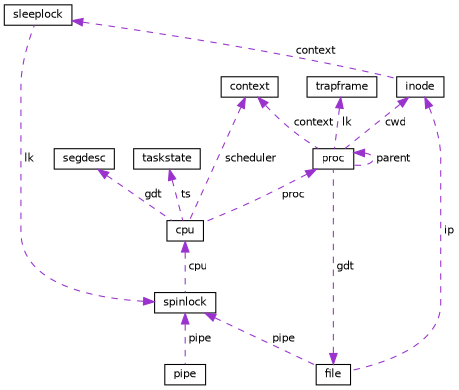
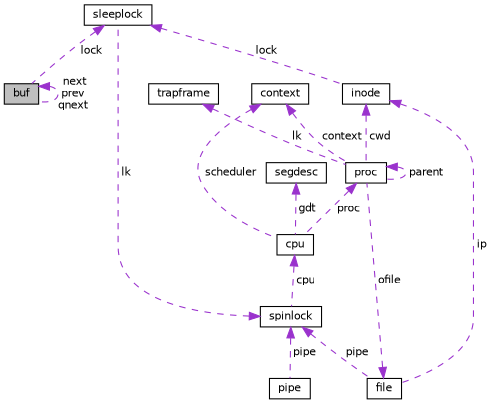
  digraph {
    node [color=black fillcolor=white fontname=Helvetica fontsize=10 shape=record style=filled]
    edge [color=darkorchid3 dir=back fontname=Helvetica fontsize=10 labelfontname=Helvetica labelfontsize=10 style=dashed]
+   n1 [fillcolor=grey75 fontcolor=black height=0.2 label=buf width=0.4]
    n2 [height=0.2 label=sleeplock width=0.4]
    n3 [height=0.2 label=inode width=0.4]
    n4 [height=0.2 label=proc width=0.4]
    n5 [height=0.2 label=file width=0.4]
    n6 [height=0.2 label=spinlock width=0.4]
    n7 [height=0.2 label=pipe width=0.4]
    n8 [height=0.2 label=cpu width=0.4]
    n9 [height=0.2 label=segdesc width=0.4]
    n10 [height=0.2 label=context width=0.4]
    n11 [height=0.2 label=trapframe width=0.4]
-   n12 [height=0.2 label=taskstate width=0.4]
-   n2 -> n3 [label=" context"]
+   n1 -> n1 [label=" next\nprev\nqnext"]
+   n2 -> n1 [label=" lock"]
+   n2 -> n3 [label=" lock"]
    n3 -> n4 [label=" cwd"]
    n3 -> n5 [label=" ip"]
    n4 -> n4 [label=" parent"]
    n4 -> n8 [label=" proc"]
-   n5 -> n4 [label=" gdt"]
+   n5 -> n4 [label=" ofile"]
    n6 -> n2 [label=" lk"]
    n6 -> n5 [label=" pipe"]
    n6 -> n7 [label=" pipe"]
    n8 -> n6 [label=" cpu"]
    n9 -> n8 [label=" gdt"]
    n10 -> n4 [label=" context"]
    n10 -> n8 [label=" scheduler"]
    n11 -> n4 [label=" lk"]
-   n12 -> n8 [label=" ts"]
  }
